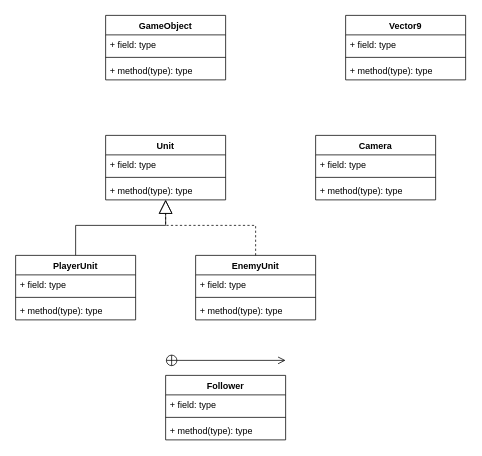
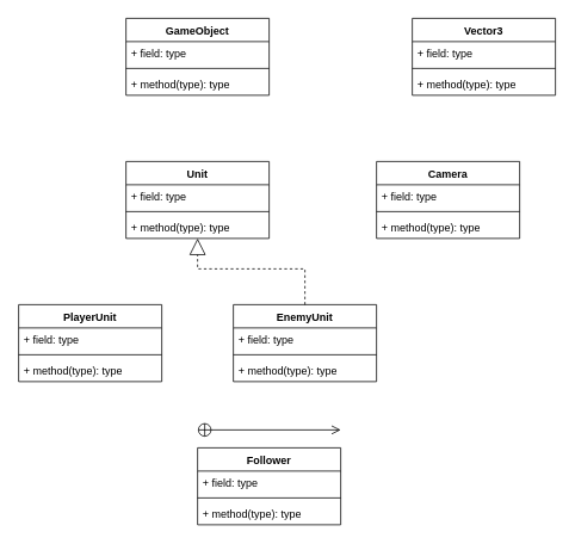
  <mxCell id="0" />
  <mxCell id="1" parent="0" />
  <mxCell id="2" value="GameObject" style="swimlane;fontStyle=1;align=center;verticalAlign=top;childLayout=stackLayout;horizontal=1;startSize=26;horizontalStack=0;resizeParent=1;resizeParentMax=0;resizeLast=0;collapsible=1;marginBottom=0;whiteSpace=wrap;html=1;" vertex="1" parent="1"><mxGeometry x="140" y="20" width="160" height="86" as="geometry" /></mxCell>
  <mxCell id="3" value="+ field: type" style="text;strokeColor=none;fillColor=none;align=left;verticalAlign=top;spacingLeft=4;spacingRight=4;overflow=hidden;rotatable=0;points=[[0,0.5],[1,0.5]];portConstraint=eastwest;whiteSpace=wrap;html=1;" vertex="1" parent="2"><mxGeometry y="26" width="160" height="26" as="geometry" /></mxCell>
  <mxCell id="4" value="" style="line;strokeWidth=1;fillColor=none;align=left;verticalAlign=middle;spacingTop=-1;spacingLeft=3;spacingRight=3;rotatable=0;labelPosition=right;points=[];portConstraint=eastwest;strokeColor=inherit;" vertex="1" parent="2"><mxGeometry y="52" width="160" height="8" as="geometry" /></mxCell>
  <mxCell id="5" value="+ method(type): type" style="text;strokeColor=none;fillColor=none;align=left;verticalAlign=top;spacingLeft=4;spacingRight=4;overflow=hidden;rotatable=0;points=[[0,0.5],[1,0.5]];portConstraint=eastwest;whiteSpace=wrap;html=1;" vertex="1" parent="2"><mxGeometry y="60" width="160" height="26" as="geometry" /></mxCell>
  <mxCell id="6" value="Unit" style="swimlane;fontStyle=1;align=center;verticalAlign=top;childLayout=stackLayout;horizontal=1;startSize=26;horizontalStack=0;resizeParent=1;resizeParentMax=0;resizeLast=0;collapsible=1;marginBottom=0;whiteSpace=wrap;html=1;" vertex="1" parent="1"><mxGeometry x="140" y="180" width="160" height="86" as="geometry" /></mxCell>
  <mxCell id="7" value="+ field: type" style="text;strokeColor=none;fillColor=none;align=left;verticalAlign=top;spacingLeft=4;spacingRight=4;overflow=hidden;rotatable=0;points=[[0,0.5],[1,0.5]];portConstraint=eastwest;whiteSpace=wrap;html=1;" vertex="1" parent="6"><mxGeometry y="26" width="160" height="26" as="geometry" /></mxCell>
  <mxCell id="8" value="" style="line;strokeWidth=1;fillColor=none;align=left;verticalAlign=middle;spacingTop=-1;spacingLeft=3;spacingRight=3;rotatable=0;labelPosition=right;points=[];portConstraint=eastwest;strokeColor=inherit;" vertex="1" parent="6"><mxGeometry y="52" width="160" height="8" as="geometry" /></mxCell>
  <mxCell id="9" value="+ method(type): type" style="text;strokeColor=none;fillColor=none;align=left;verticalAlign=top;spacingLeft=4;spacingRight=4;overflow=hidden;rotatable=0;points=[[0,0.5],[1,0.5]];portConstraint=eastwest;whiteSpace=wrap;html=1;" vertex="1" parent="6"><mxGeometry y="60" width="160" height="26" as="geometry" /></mxCell>
- <mxCell id="10" style="edgeStyle=orthogonalEdgeStyle;rounded=0;orthogonalLoop=1;jettySize=auto;html=1;endArrow=block;endFill=0;endSize=16;" edge="1" parent="1" source="11" target="6"><mxGeometry relative="1" as="geometry"><Array as="points"><mxPoint x="100" y="300" /><mxPoint x="220" y="300" /></Array></mxGeometry></mxCell>
  <mxCell id="11" value="PlayerUnit" style="swimlane;fontStyle=1;align=center;verticalAlign=top;childLayout=stackLayout;horizontal=1;startSize=26;horizontalStack=0;resizeParent=1;resizeParentMax=0;resizeLast=0;collapsible=1;marginBottom=0;whiteSpace=wrap;html=1;" vertex="1" parent="1"><mxGeometry x="20" y="340" width="160" height="86" as="geometry" /></mxCell>
  <mxCell id="12" value="+ field: type" style="text;strokeColor=none;fillColor=none;align=left;verticalAlign=top;spacingLeft=4;spacingRight=4;overflow=hidden;rotatable=0;points=[[0,0.5],[1,0.5]];portConstraint=eastwest;whiteSpace=wrap;html=1;" vertex="1" parent="11"><mxGeometry y="26" width="160" height="26" as="geometry" /></mxCell>
  <mxCell id="13" value="" style="line;strokeWidth=1;fillColor=none;align=left;verticalAlign=middle;spacingTop=-1;spacingLeft=3;spacingRight=3;rotatable=0;labelPosition=right;points=[];portConstraint=eastwest;strokeColor=inherit;" vertex="1" parent="11"><mxGeometry y="52" width="160" height="8" as="geometry" /></mxCell>
  <mxCell id="14" value="+ method(type): type" style="text;strokeColor=none;fillColor=none;align=left;verticalAlign=top;spacingLeft=4;spacingRight=4;overflow=hidden;rotatable=0;points=[[0,0.5],[1,0.5]];portConstraint=eastwest;whiteSpace=wrap;html=1;" vertex="1" parent="11"><mxGeometry y="60" width="160" height="26" as="geometry" /></mxCell>
  <mxCell id="15" value="EnemyUnit" style="swimlane;fontStyle=1;align=center;verticalAlign=top;childLayout=stackLayout;horizontal=1;startSize=26;horizontalStack=0;resizeParent=1;resizeParentMax=0;resizeLast=0;collapsible=1;marginBottom=0;whiteSpace=wrap;html=1;" vertex="1" parent="1"><mxGeometry x="260" y="340" width="160" height="86" as="geometry" /></mxCell>
  <mxCell id="16" value="+ field: type" style="text;strokeColor=none;fillColor=none;align=left;verticalAlign=top;spacingLeft=4;spacingRight=4;overflow=hidden;rotatable=0;points=[[0,0.5],[1,0.5]];portConstraint=eastwest;whiteSpace=wrap;html=1;" vertex="1" parent="15"><mxGeometry y="26" width="160" height="26" as="geometry" /></mxCell>
  <mxCell id="17" value="" style="line;strokeWidth=1;fillColor=none;align=left;verticalAlign=middle;spacingTop=-1;spacingLeft=3;spacingRight=3;rotatable=0;labelPosition=right;points=[];portConstraint=eastwest;strokeColor=inherit;" vertex="1" parent="15"><mxGeometry y="52" width="160" height="8" as="geometry" /></mxCell>
  <mxCell id="18" value="+ method(type): type" style="text;strokeColor=none;fillColor=none;align=left;verticalAlign=top;spacingLeft=4;spacingRight=4;overflow=hidden;rotatable=0;points=[[0,0.5],[1,0.5]];portConstraint=eastwest;whiteSpace=wrap;html=1;" vertex="1" parent="15"><mxGeometry y="60" width="160" height="26" as="geometry" /></mxCell>
- <mxCell id="19" value="Vector9" style="swimlane;fontStyle=1;align=center;verticalAlign=top;childLayout=stackLayout;horizontal=1;startSize=26;horizontalStack=0;resizeParent=1;resizeParentMax=0;resizeLast=0;collapsible=1;marginBottom=0;whiteSpace=wrap;html=1;" vertex="1" parent="1"><mxGeometry x="460" y="20" width="160" height="86" as="geometry" /></mxCell>
+ <mxCell id="19" value="Vector3" style="swimlane;fontStyle=1;align=center;verticalAlign=top;childLayout=stackLayout;horizontal=1;startSize=26;horizontalStack=0;resizeParent=1;resizeParentMax=0;resizeLast=0;collapsible=1;marginBottom=0;whiteSpace=wrap;html=1;" vertex="1" parent="1"><mxGeometry x="460" y="20" width="160" height="86" as="geometry" /></mxCell>
  <mxCell id="20" value="+ field: type" style="text;strokeColor=none;fillColor=none;align=left;verticalAlign=top;spacingLeft=4;spacingRight=4;overflow=hidden;rotatable=0;points=[[0,0.5],[1,0.5]];portConstraint=eastwest;whiteSpace=wrap;html=1;" vertex="1" parent="19"><mxGeometry y="26" width="160" height="26" as="geometry" /></mxCell>
  <mxCell id="21" value="" style="line;strokeWidth=1;fillColor=none;align=left;verticalAlign=middle;spacingTop=-1;spacingLeft=3;spacingRight=3;rotatable=0;labelPosition=right;points=[];portConstraint=eastwest;strokeColor=inherit;" vertex="1" parent="19"><mxGeometry y="52" width="160" height="8" as="geometry" /></mxCell>
  <mxCell id="22" value="+ method(type): type" style="text;strokeColor=none;fillColor=none;align=left;verticalAlign=top;spacingLeft=4;spacingRight=4;overflow=hidden;rotatable=0;points=[[0,0.5],[1,0.5]];portConstraint=eastwest;whiteSpace=wrap;html=1;" vertex="1" parent="19"><mxGeometry y="60" width="160" height="26" as="geometry" /></mxCell>
  <mxCell id="23" value="Camera" style="swimlane;fontStyle=1;align=center;verticalAlign=top;childLayout=stackLayout;horizontal=1;startSize=26;horizontalStack=0;resizeParent=1;resizeParentMax=0;resizeLast=0;collapsible=1;marginBottom=0;whiteSpace=wrap;html=1;" vertex="1" parent="1"><mxGeometry x="420" y="180" width="160" height="86" as="geometry" /></mxCell>
  <mxCell id="24" value="+ field: type" style="text;strokeColor=none;fillColor=none;align=left;verticalAlign=top;spacingLeft=4;spacingRight=4;overflow=hidden;rotatable=0;points=[[0,0.5],[1,0.5]];portConstraint=eastwest;whiteSpace=wrap;html=1;" vertex="1" parent="23"><mxGeometry y="26" width="160" height="26" as="geometry" /></mxCell>
  <mxCell id="25" value="" style="line;strokeWidth=1;fillColor=none;align=left;verticalAlign=middle;spacingTop=-1;spacingLeft=3;spacingRight=3;rotatable=0;labelPosition=right;points=[];portConstraint=eastwest;strokeColor=inherit;" vertex="1" parent="23"><mxGeometry y="52" width="160" height="8" as="geometry" /></mxCell>
  <mxCell id="26" value="+ method(type): type" style="text;strokeColor=none;fillColor=none;align=left;verticalAlign=top;spacingLeft=4;spacingRight=4;overflow=hidden;rotatable=0;points=[[0,0.5],[1,0.5]];portConstraint=eastwest;whiteSpace=wrap;html=1;" vertex="1" parent="23"><mxGeometry y="60" width="160" height="26" as="geometry" /></mxCell>
  <mxCell id="27" value="" style="endArrow=block;endSize=16;endFill=0;html=1;rounded=0;edgeStyle=orthogonalEdgeStyle;exitX=0.5;exitY=0;exitDx=0;exitDy=0;dashed=1;" edge="1" parent="1" source="15" target="6"><mxGeometry width="160" relative="1" as="geometry"><mxPoint x="510" y="190" as="sourcePoint" /><mxPoint x="280" y="300" as="targetPoint" /><Array as="points"><mxPoint x="340" y="300" /><mxPoint x="220" y="300" /></Array></mxGeometry></mxCell>
  <mxCell id="28" value="" style="endArrow=open;startArrow=circlePlus;endFill=0;startFill=0;endSize=8;html=1;rounded=0;" edge="1" parent="1"><mxGeometry width="160" relative="1" as="geometry"><mxPoint x="220" y="480" as="sourcePoint" /><mxPoint x="380" y="480" as="targetPoint" /></mxGeometry></mxCell>
  <mxCell id="29" value="Follower" style="swimlane;fontStyle=1;align=center;verticalAlign=top;childLayout=stackLayout;horizontal=1;startSize=26;horizontalStack=0;resizeParent=1;resizeParentMax=0;resizeLast=0;collapsible=1;marginBottom=0;whiteSpace=wrap;html=1;" vertex="1" parent="1"><mxGeometry x="220" y="500" width="160" height="86" as="geometry" /></mxCell>
  <mxCell id="30" value="+ field: type" style="text;strokeColor=none;fillColor=none;align=left;verticalAlign=top;spacingLeft=4;spacingRight=4;overflow=hidden;rotatable=0;points=[[0,0.5],[1,0.5]];portConstraint=eastwest;whiteSpace=wrap;html=1;" vertex="1" parent="29"><mxGeometry y="26" width="160" height="26" as="geometry" /></mxCell>
  <mxCell id="31" value="" style="line;strokeWidth=1;fillColor=none;align=left;verticalAlign=middle;spacingTop=-1;spacingLeft=3;spacingRight=3;rotatable=0;labelPosition=right;points=[];portConstraint=eastwest;strokeColor=inherit;" vertex="1" parent="29"><mxGeometry y="52" width="160" height="8" as="geometry" /></mxCell>
  <mxCell id="32" value="+ method(type): type" style="text;strokeColor=none;fillColor=none;align=left;verticalAlign=top;spacingLeft=4;spacingRight=4;overflow=hidden;rotatable=0;points=[[0,0.5],[1,0.5]];portConstraint=eastwest;whiteSpace=wrap;html=1;" vertex="1" parent="29"><mxGeometry y="60" width="160" height="26" as="geometry" /></mxCell>
